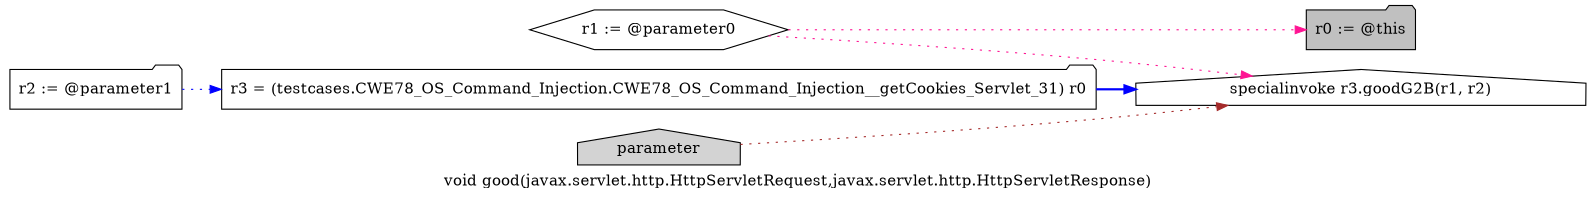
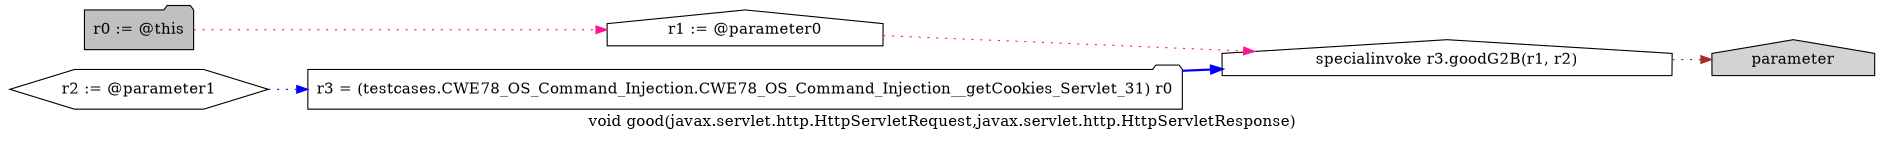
  digraph {
    label="void good(javax.servlet.http.HttpServletRequest,javax.servlet.http.HttpServletResponse)"
    rankdir=LR
    node [shape=folder]
    edge [color=deeppink style=dotted]
    n1 [fillcolor=gray label="r0 := @this" style=filled]
-   n2 [label="r1 := @parameter0" shape=hexagon]
+   n2 [label="r1 := @parameter0" shape=house]
    n3 [label="specialinvoke r3.goodG2B(r1, r2)" shape=house]
-   n4 [label="r2 := @parameter1"]
+   n4 [label="r2 := @parameter1" shape=hexagon]
    n5 [label="r3 = (testcases.CWE78_OS_Command_Injection.CWE78_OS_Command_Injection__getCookies_Servlet_31) r0"]
    n6 [fillcolor=lightgray label=parameter shape=house style=filled]
-   n2 -> n1
+   n1 -> n2
    n2 -> n3
-   n6 -> n3 [color=brown]
+   n3 -> n6 [color=brown]
    n4 -> n5 [color=blue]
    n5 -> n3 [color=blue style=bold]
  }
